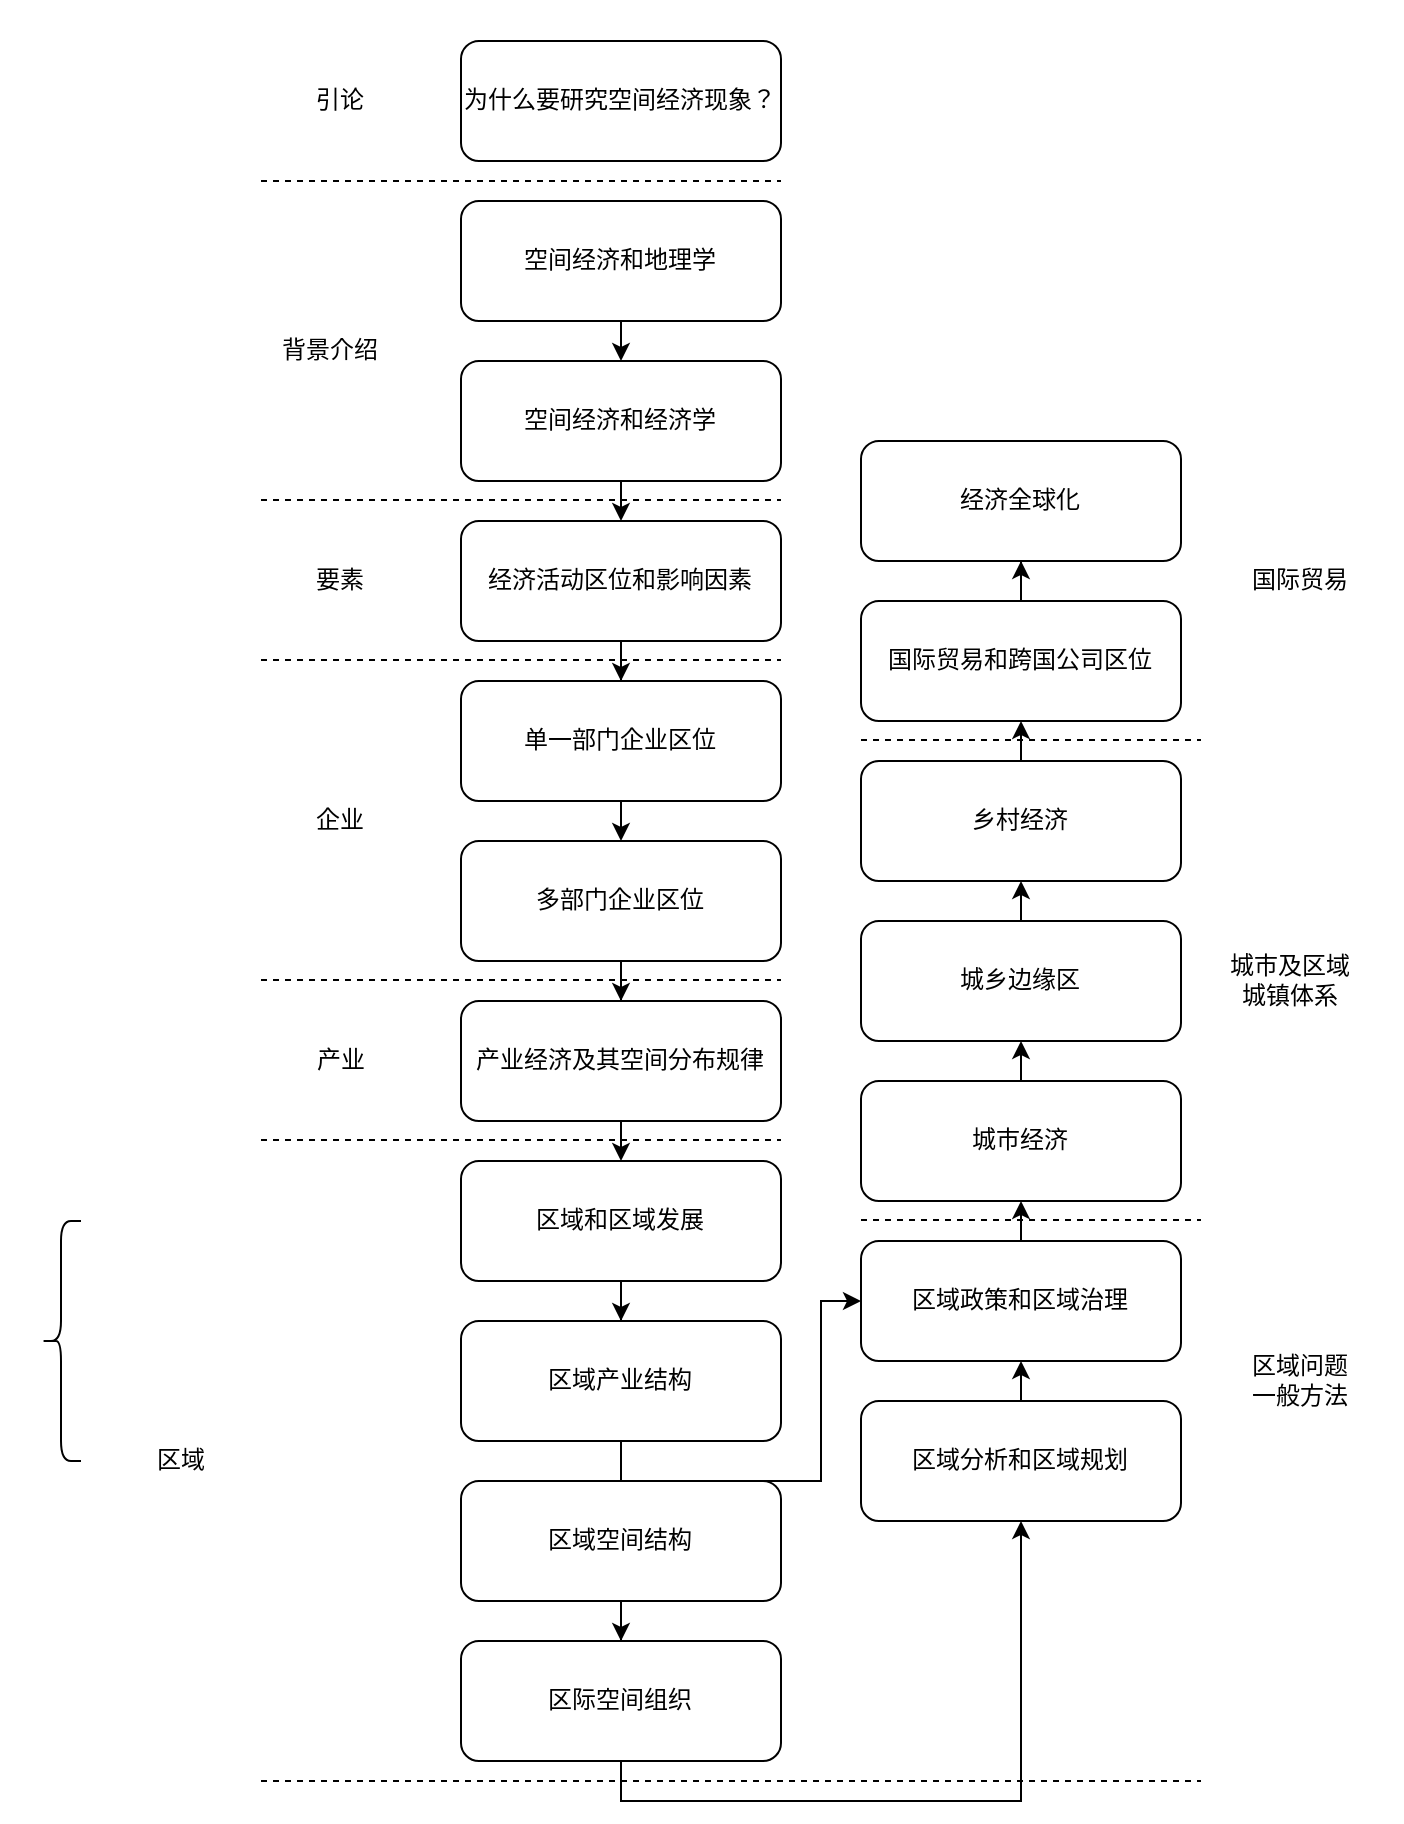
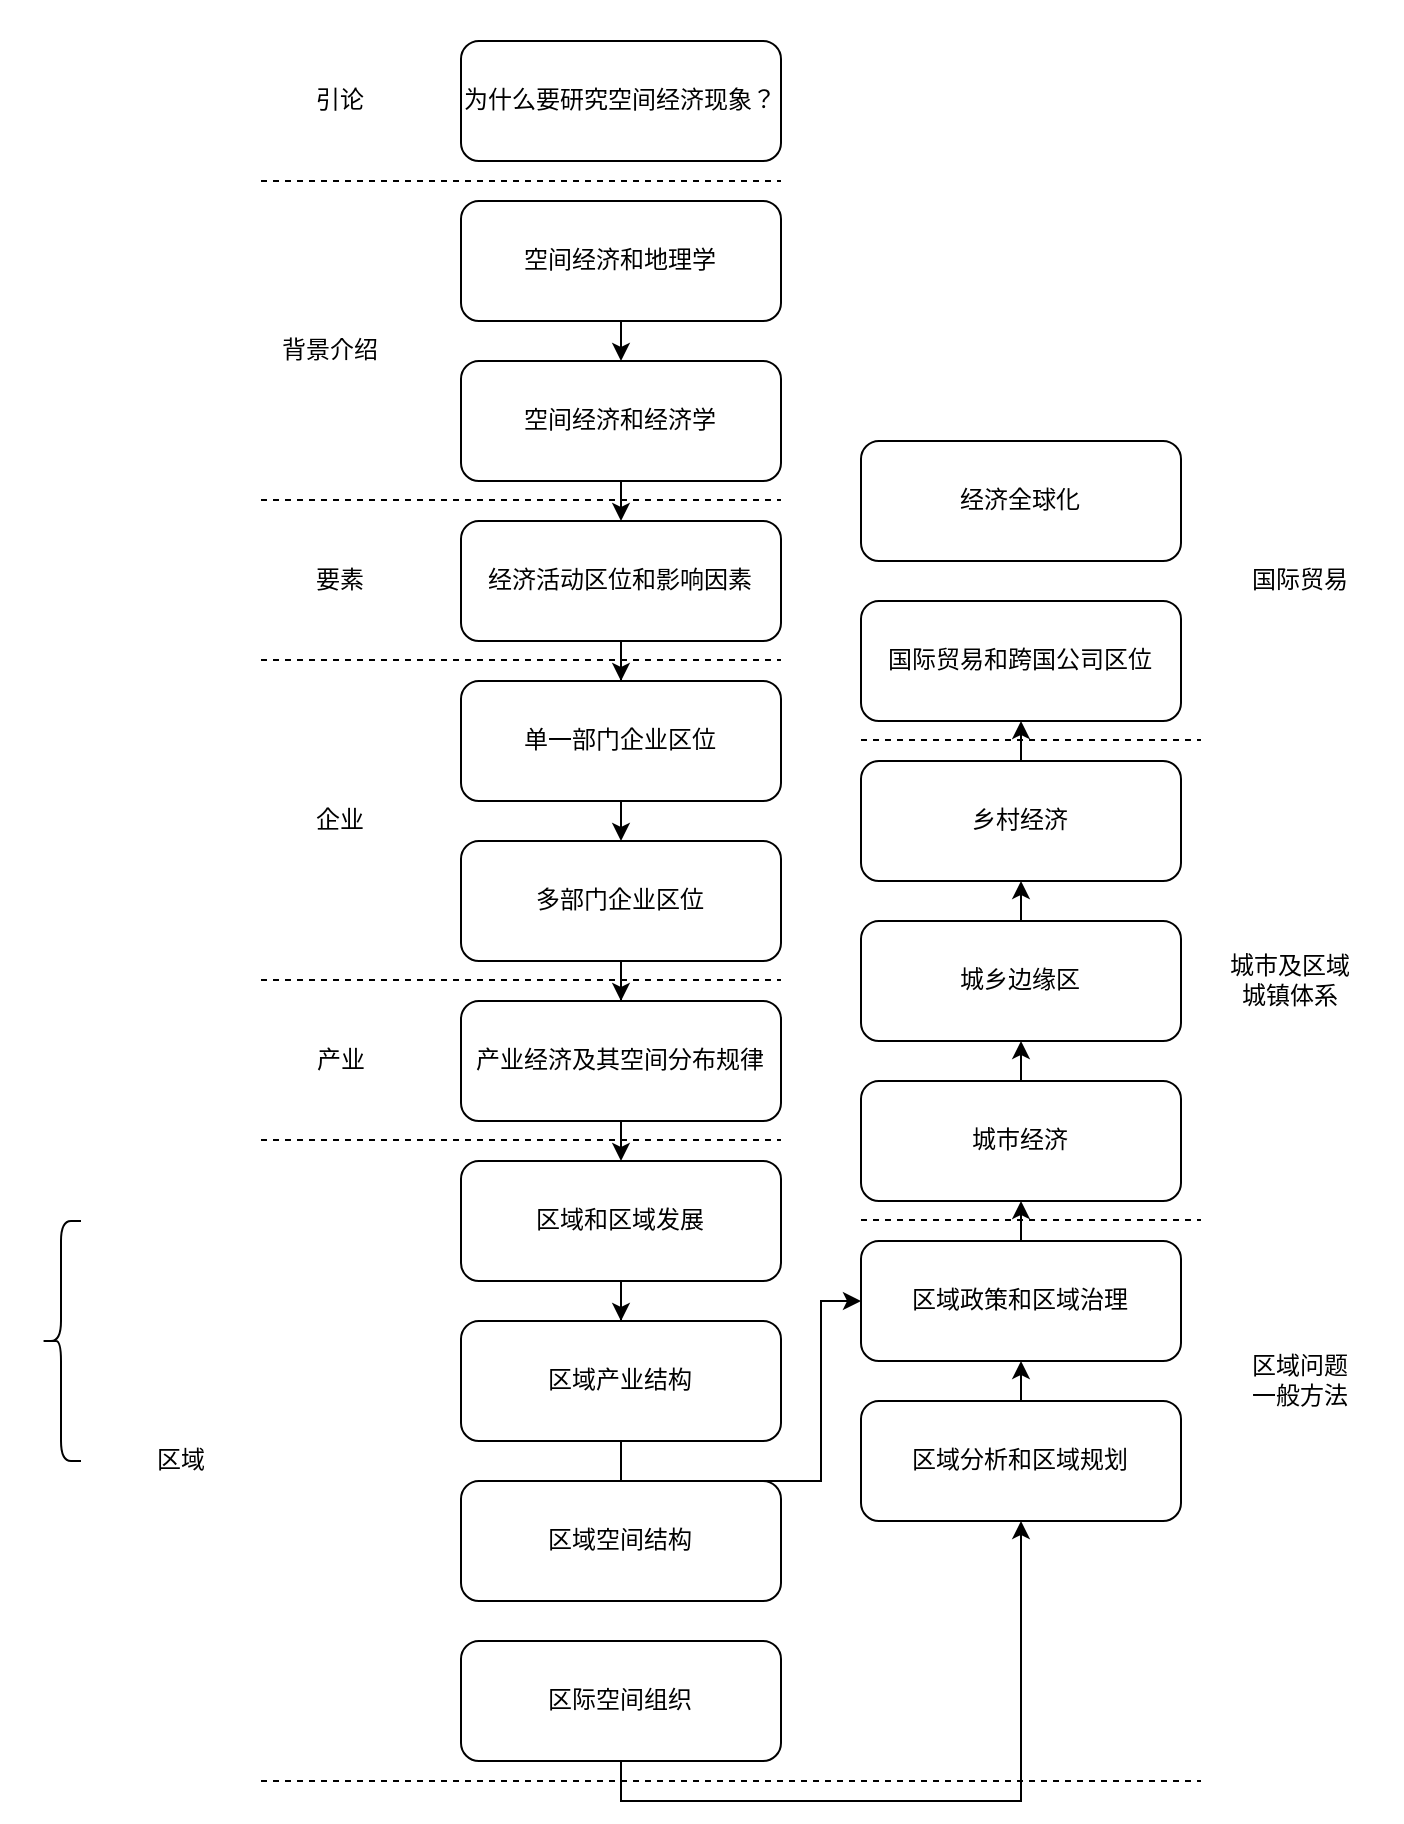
  <mxCell id="0" />
  <mxCell id="1" parent="0" />
  <mxCell id="2" style="edgeStyle=orthogonalEdgeStyle;rounded=0;orthogonalLoop=1;jettySize=auto;html=1;exitX=0.5;exitY=1;exitDx=0;exitDy=0;entryX=0.5;entryY=0;entryDx=0;entryDy=0;" parent="1" source="3" target="6" edge="1"><mxGeometry relative="1" as="geometry" /></mxCell>
  <mxCell id="3" value="空间经济和地理学" style="rounded=1;whiteSpace=wrap;html=1;" parent="1" vertex="1"><mxGeometry x="230" y="100" width="160" height="60" as="geometry" /></mxCell>
  <mxCell id="4" value="为什么要研究空间经济现象？" style="rounded=1;whiteSpace=wrap;html=1;" parent="1" vertex="1"><mxGeometry x="230" y="20" width="160" height="60" as="geometry" /></mxCell>
  <mxCell id="5" style="edgeStyle=orthogonalEdgeStyle;rounded=0;orthogonalLoop=1;jettySize=auto;html=1;exitX=0.5;exitY=1;exitDx=0;exitDy=0;entryX=0.5;entryY=0;entryDx=0;entryDy=0;" parent="1" source="6" target="8" edge="1"><mxGeometry relative="1" as="geometry" /></mxCell>
  <mxCell id="6" value="空间经济和经济学" style="rounded=1;whiteSpace=wrap;html=1;" parent="1" vertex="1"><mxGeometry x="230" y="180" width="160" height="60" as="geometry" /></mxCell>
  <mxCell id="7" style="edgeStyle=orthogonalEdgeStyle;rounded=0;orthogonalLoop=1;jettySize=auto;html=1;exitX=0.5;exitY=1;exitDx=0;exitDy=0;" parent="1" source="8" target="10" edge="1"><mxGeometry relative="1" as="geometry" /></mxCell>
  <mxCell id="8" value="经济活动区位和影响因素" style="rounded=1;whiteSpace=wrap;html=1;" parent="1" vertex="1"><mxGeometry x="230" y="260" width="160" height="60" as="geometry" /></mxCell>
  <mxCell id="9" style="edgeStyle=orthogonalEdgeStyle;rounded=0;orthogonalLoop=1;jettySize=auto;html=1;exitX=0.5;exitY=1;exitDx=0;exitDy=0;entryX=0.5;entryY=0;entryDx=0;entryDy=0;" parent="1" source="10" target="12" edge="1"><mxGeometry relative="1" as="geometry" /></mxCell>
  <mxCell id="10" value="单一部门企业区位" style="rounded=1;whiteSpace=wrap;html=1;" parent="1" vertex="1"><mxGeometry x="230" y="340" width="160" height="60" as="geometry" /></mxCell>
  <mxCell id="11" style="edgeStyle=orthogonalEdgeStyle;rounded=0;orthogonalLoop=1;jettySize=auto;html=1;exitX=0.5;exitY=1;exitDx=0;exitDy=0;" parent="1" source="12" target="14" edge="1"><mxGeometry relative="1" as="geometry" /></mxCell>
  <mxCell id="12" value="多部门企业区位" style="rounded=1;whiteSpace=wrap;html=1;" parent="1" vertex="1"><mxGeometry x="230" y="420" width="160" height="60" as="geometry" /></mxCell>
  <mxCell id="13" style="edgeStyle=orthogonalEdgeStyle;rounded=0;orthogonalLoop=1;jettySize=auto;html=1;exitX=0.5;exitY=1;exitDx=0;exitDy=0;entryX=0.5;entryY=0;entryDx=0;entryDy=0;" parent="1" source="14" target="16" edge="1"><mxGeometry relative="1" as="geometry" /></mxCell>
  <mxCell id="14" value="产业经济及其空间分布规律" style="rounded=1;whiteSpace=wrap;html=1;" parent="1" vertex="1"><mxGeometry x="230" y="500" width="160" height="60" as="geometry" /></mxCell>
  <mxCell id="15" style="edgeStyle=orthogonalEdgeStyle;rounded=0;orthogonalLoop=1;jettySize=auto;html=1;exitX=0.5;exitY=1;exitDx=0;exitDy=0;" parent="1" source="16" target="18" edge="1"><mxGeometry relative="1" as="geometry" /></mxCell>
  <mxCell id="16" value="区域和区域发展" style="rounded=1;whiteSpace=wrap;html=1;" parent="1" vertex="1"><mxGeometry x="230" y="580" width="160" height="60" as="geometry" /></mxCell>
  <mxCell id="17" style="edgeStyle=orthogonalEdgeStyle;rounded=0;orthogonalLoop=1;jettySize=auto;html=1;exitX=0.5;exitY=1;exitDx=0;exitDy=0;" parent="1" source="18" target="26" edge="1"><mxGeometry relative="1" as="geometry" /></mxCell>
  <mxCell id="18" value="区域产业结构" style="rounded=1;whiteSpace=wrap;html=1;" parent="1" vertex="1"><mxGeometry x="230" y="660" width="160" height="60" as="geometry" /></mxCell>
- <mxCell id="19" style="edgeStyle=orthogonalEdgeStyle;rounded=0;orthogonalLoop=1;jettySize=auto;html=1;exitX=0.5;exitY=1;exitDx=0;exitDy=0;" parent="1" source="20" target="22" edge="1"><mxGeometry relative="1" as="geometry" /></mxCell>
  <mxCell id="20" value="区域空间结构" style="rounded=1;whiteSpace=wrap;html=1;" parent="1" vertex="1"><mxGeometry x="230" y="740" width="160" height="60" as="geometry" /></mxCell>
  <mxCell id="21" style="edgeStyle=orthogonalEdgeStyle;rounded=0;orthogonalLoop=1;jettySize=auto;html=1;exitX=0.5;exitY=1;exitDx=0;exitDy=0;entryX=0.5;entryY=1;entryDx=0;entryDy=0;" parent="1" source="22" target="24" edge="1"><mxGeometry relative="1" as="geometry" /></mxCell>
  <mxCell id="22" value="区际空间组织" style="rounded=1;whiteSpace=wrap;html=1;" parent="1" vertex="1"><mxGeometry x="230" y="820" width="160" height="60" as="geometry" /></mxCell>
  <mxCell id="23" style="edgeStyle=orthogonalEdgeStyle;rounded=0;orthogonalLoop=1;jettySize=auto;html=1;exitX=0.5;exitY=0;exitDx=0;exitDy=0;entryX=0.5;entryY=1;entryDx=0;entryDy=0;" parent="1" source="24" target="26" edge="1"><mxGeometry relative="1" as="geometry" /></mxCell>
  <mxCell id="24" value="区域分析和区域规划" style="rounded=1;whiteSpace=wrap;html=1;" parent="1" vertex="1"><mxGeometry x="430" y="700" width="160" height="60" as="geometry" /></mxCell>
  <mxCell id="25" style="edgeStyle=orthogonalEdgeStyle;rounded=0;orthogonalLoop=1;jettySize=auto;html=1;exitX=0.5;exitY=0;exitDx=0;exitDy=0;entryX=0.5;entryY=1;entryDx=0;entryDy=0;" parent="1" source="26" target="28" edge="1"><mxGeometry relative="1" as="geometry" /></mxCell>
  <mxCell id="26" value="区域政策和区域治理" style="rounded=1;whiteSpace=wrap;html=1;" parent="1" vertex="1"><mxGeometry x="430" y="620" width="160" height="60" as="geometry" /></mxCell>
  <mxCell id="27" style="edgeStyle=orthogonalEdgeStyle;rounded=0;orthogonalLoop=1;jettySize=auto;html=1;exitX=0.5;exitY=0;exitDx=0;exitDy=0;entryX=0.5;entryY=1;entryDx=0;entryDy=0;" parent="1" source="28" target="30" edge="1"><mxGeometry relative="1" as="geometry" /></mxCell>
  <mxCell id="28" value="城市经济" style="rounded=1;whiteSpace=wrap;html=1;" parent="1" vertex="1"><mxGeometry x="430" y="540" width="160" height="60" as="geometry" /></mxCell>
  <mxCell id="29" style="edgeStyle=orthogonalEdgeStyle;rounded=0;orthogonalLoop=1;jettySize=auto;html=1;exitX=0.5;exitY=0;exitDx=0;exitDy=0;entryX=0.5;entryY=1;entryDx=0;entryDy=0;" parent="1" source="30" target="32" edge="1"><mxGeometry relative="1" as="geometry" /></mxCell>
  <mxCell id="30" value="城乡边缘区" style="rounded=1;whiteSpace=wrap;html=1;" parent="1" vertex="1"><mxGeometry x="430" y="460" width="160" height="60" as="geometry" /></mxCell>
  <mxCell id="31" style="edgeStyle=orthogonalEdgeStyle;rounded=0;orthogonalLoop=1;jettySize=auto;html=1;exitX=0.5;exitY=0;exitDx=0;exitDy=0;entryX=0.5;entryY=1;entryDx=0;entryDy=0;" parent="1" source="32" target="34" edge="1"><mxGeometry relative="1" as="geometry" /></mxCell>
  <mxCell id="32" value="乡村经济" style="rounded=1;whiteSpace=wrap;html=1;" parent="1" vertex="1"><mxGeometry x="430" y="380" width="160" height="60" as="geometry" /></mxCell>
- <mxCell id="33" style="edgeStyle=orthogonalEdgeStyle;rounded=0;orthogonalLoop=1;jettySize=auto;html=1;exitX=0.5;exitY=0;exitDx=0;exitDy=0;" parent="1" source="34" target="35" edge="1"><mxGeometry relative="1" as="geometry" /></mxCell>
  <mxCell id="34" value="国际贸易和跨国公司区位" style="rounded=1;whiteSpace=wrap;html=1;" parent="1" vertex="1"><mxGeometry x="430" y="300" width="160" height="60" as="geometry" /></mxCell>
  <mxCell id="35" value="经济全球化" style="rounded=1;whiteSpace=wrap;html=1;" parent="1" vertex="1"><mxGeometry x="430" y="220" width="160" height="60" as="geometry" /></mxCell>
  <mxCell id="36" value="引论" style="text;html=1;strokeColor=none;fillColor=none;align=center;verticalAlign=middle;whiteSpace=wrap;rounded=0;" parent="1" vertex="1"><mxGeometry x="150" y="40" width="40" height="20" as="geometry" /></mxCell>
  <mxCell id="37" value="背景介绍" style="text;html=1;strokeColor=none;fillColor=none;align=center;verticalAlign=middle;whiteSpace=wrap;rounded=0;" parent="1" vertex="1"><mxGeometry x="130" y="160" width="70" height="30" as="geometry" /></mxCell>
  <mxCell id="38" value="要素" style="text;html=1;strokeColor=none;fillColor=none;align=center;verticalAlign=middle;whiteSpace=wrap;rounded=0;" parent="1" vertex="1"><mxGeometry x="135" y="275" width="70" height="30" as="geometry" /></mxCell>
  <mxCell id="39" value="企业" style="text;html=1;strokeColor=none;fillColor=none;align=center;verticalAlign=middle;whiteSpace=wrap;rounded=0;" parent="1" vertex="1"><mxGeometry x="140" y="395" width="60" height="30" as="geometry" /></mxCell>
  <mxCell id="40" value="" style="endArrow=none;dashed=1;html=1;" parent="1" edge="1"><mxGeometry width="50" height="50" relative="1" as="geometry"><mxPoint x="130" y="90" as="sourcePoint" /><mxPoint x="390" y="90" as="targetPoint" /></mxGeometry></mxCell>
  <mxCell id="41" value="" style="endArrow=none;dashed=1;html=1;" parent="1" edge="1"><mxGeometry width="50" height="50" relative="1" as="geometry"><mxPoint x="130" y="249.5" as="sourcePoint" /><mxPoint x="390" y="249.5" as="targetPoint" /></mxGeometry></mxCell>
  <mxCell id="42" value="" style="endArrow=none;dashed=1;html=1;" parent="1" edge="1"><mxGeometry width="50" height="50" relative="1" as="geometry"><mxPoint x="130" y="329.5" as="sourcePoint" /><mxPoint x="390" y="329.5" as="targetPoint" /></mxGeometry></mxCell>
  <mxCell id="43" value="" style="endArrow=none;dashed=1;html=1;" parent="1" edge="1"><mxGeometry width="50" height="50" relative="1" as="geometry"><mxPoint x="130" y="489.5" as="sourcePoint" /><mxPoint x="390" y="489.5" as="targetPoint" /></mxGeometry></mxCell>
  <mxCell id="44" value="" style="endArrow=none;dashed=1;html=1;" parent="1" edge="1"><mxGeometry width="50" height="50" relative="1" as="geometry"><mxPoint x="130" y="569.5" as="sourcePoint" /><mxPoint x="390" y="569.5" as="targetPoint" /></mxGeometry></mxCell>
  <mxCell id="45" value="产业" style="text;html=1;align=center;verticalAlign=middle;resizable=0;points=[];autosize=1;" parent="1" vertex="1"><mxGeometry x="150" y="520" width="40" height="20" as="geometry" /></mxCell>
  <mxCell id="46" value="区域" style="text;html=1;align=center;verticalAlign=middle;resizable=0;points=[];autosize=1;" vertex="1" parent="1"><mxGeometry x="70" y="720" width="40" height="20" as="geometry" /></mxCell>
  <mxCell id="47" value="" style="endArrow=none;dashed=1;html=1;" edge="1" parent="1"><mxGeometry width="50" height="50" relative="1" as="geometry"><mxPoint x="130" y="890" as="sourcePoint" /><mxPoint x="600" y="890" as="targetPoint" /></mxGeometry></mxCell>
  <mxCell id="48" value="" style="endArrow=none;dashed=1;html=1;" edge="1" parent="1"><mxGeometry width="50" height="50" relative="1" as="geometry"><mxPoint x="430" y="609.5" as="sourcePoint" /><mxPoint x="600" y="609.5" as="targetPoint" /></mxGeometry></mxCell>
  <mxCell id="49" value="" style="endArrow=none;dashed=1;html=1;" edge="1" parent="1"><mxGeometry width="50" height="50" relative="1" as="geometry"><mxPoint x="430" y="369.5" as="sourcePoint" /><mxPoint x="600" y="369.5" as="targetPoint" /></mxGeometry></mxCell>
  <mxCell id="50" value="" style="shape=curlyBracket;whiteSpace=wrap;html=1;rounded=1;" vertex="1" parent="1"><mxGeometry x="20" y="610" width="20" height="120" as="geometry" /></mxCell>
  <mxCell id="51" value="区域问题一般方法" style="text;html=1;strokeColor=none;fillColor=none;align=center;verticalAlign=middle;whiteSpace=wrap;rounded=0;" vertex="1" parent="1"><mxGeometry x="620" y="662.5" width="60" height="55" as="geometry" /></mxCell>
  <mxCell id="52" value="城市及区域城镇体系" style="text;html=1;strokeColor=none;fillColor=none;align=center;verticalAlign=middle;whiteSpace=wrap;rounded=0;" vertex="1" parent="1"><mxGeometry x="610" y="467.5" width="70" height="45" as="geometry" /></mxCell>
  <mxCell id="53" value="国际贸易" style="text;html=1;strokeColor=none;fillColor=none;align=center;verticalAlign=middle;whiteSpace=wrap;rounded=0;" vertex="1" parent="1"><mxGeometry x="620" y="275" width="60" height="30" as="geometry" /></mxCell>
